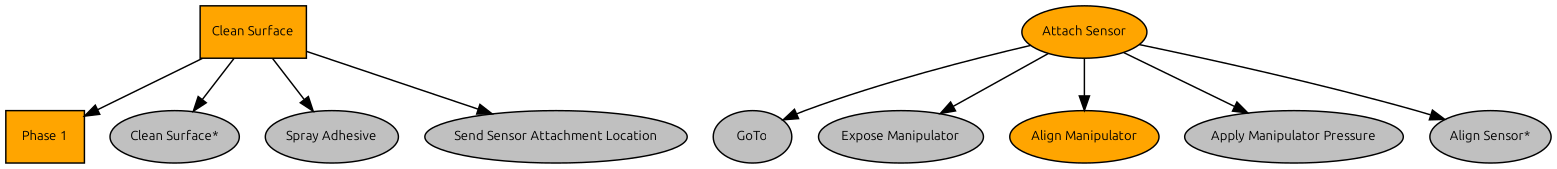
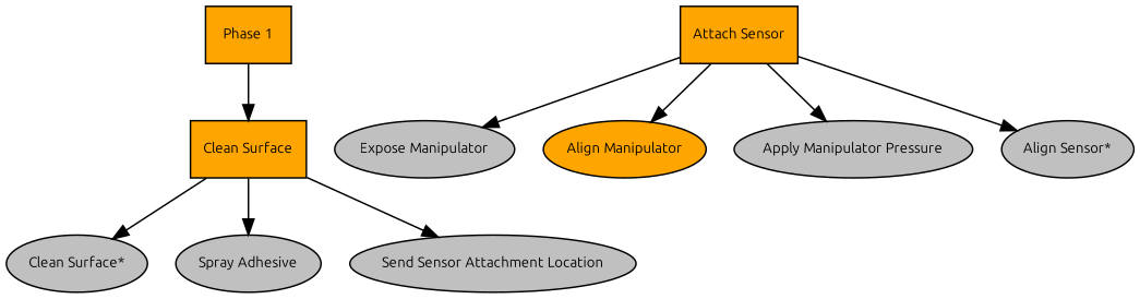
  digraph {
    fontname=Ubuntu
    ordering=out
    node [fillcolor=gray fontcolor=black fontname=Ubuntu fontsize=9 shape=ellipse style=filled]
    edge [fontname=Ubuntu]
    n1 [fillcolor=orange label="Phase 1" shape=box]
    n2 [fillcolor=orange label="Clean Surface" shape=box]
    n3 [label="Clean Surface*"]
    n4 [label="Spray Adhesive"]
    n5 [label="Send Sensor Attachment Location"]
-   n6 [fillcolor=orange label="Attach Sensor"]
-   n7 [label=GoTo]
+   n6 [fillcolor=orange label="Attach Sensor" shape=box]
    n8 [label="Expose Manipulator"]
    n9 [fillcolor=orange label="Align Manipulator"]
    n10 [label="Apply Manipulator Pressure"]
    n11 [label="Align Sensor*"]
-   n2 -> n1
+   n1 -> n2
    n2 -> n3
    n2 -> n4
    n2 -> n5
-   n6 -> n7
    n6 -> n8
    n6 -> n9
    n6 -> n10
    n6 -> n11
  }
